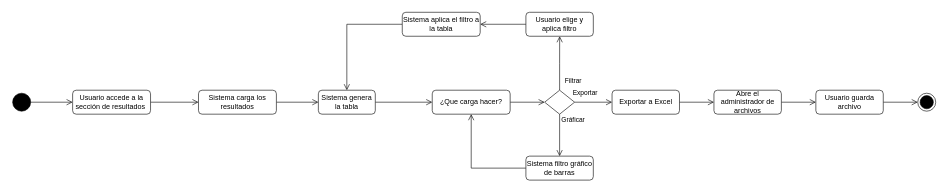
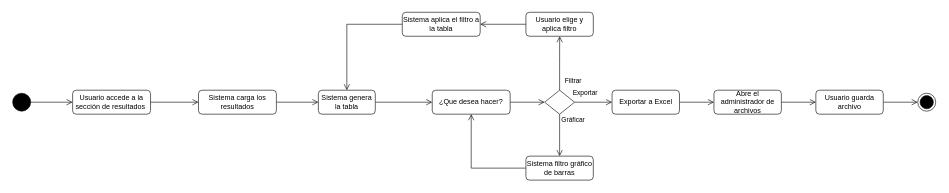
  <mxCell id="0" />
  <mxCell id="1" parent="0" />
  <mxCell id="2" style="edgeStyle=orthogonalEdgeStyle;shape=connector;rounded=0;orthogonalLoop=1;jettySize=auto;html=1;entryX=0;entryY=0.5;entryDx=0;entryDy=0;strokeColor=default;align=center;verticalAlign=middle;fontFamily=Helvetica;fontSize=11;fontColor=default;labelBackgroundColor=default;endArrow=open;endFill=0;endSize=8;" edge="1" parent="1" source="3" target="5"><mxGeometry relative="1" as="geometry" /></mxCell>
  <mxCell id="3" value="" style="ellipse;fillColor=strokeColor;html=1;" vertex="1" parent="1"><mxGeometry x="20" y="155" width="30" height="30" as="geometry" /></mxCell>
  <mxCell id="4" style="edgeStyle=orthogonalEdgeStyle;shape=connector;rounded=0;orthogonalLoop=1;jettySize=auto;html=1;entryX=0;entryY=0.5;entryDx=0;entryDy=0;strokeColor=default;align=center;verticalAlign=middle;fontFamily=Helvetica;fontSize=11;fontColor=default;labelBackgroundColor=default;endArrow=open;endFill=0;endSize=8;" edge="1" parent="1" source="5" target="7"><mxGeometry relative="1" as="geometry" /></mxCell>
  <mxCell id="5" value="Usuario accede a la sección de resultados&amp;nbsp;" style="rounded=1;whiteSpace=wrap;html=1;" vertex="1" parent="1"><mxGeometry x="120" y="150" width="130" height="40" as="geometry" /></mxCell>
  <mxCell id="6" style="edgeStyle=orthogonalEdgeStyle;shape=connector;rounded=0;orthogonalLoop=1;jettySize=auto;html=1;entryX=0;entryY=0.5;entryDx=0;entryDy=0;strokeColor=default;align=center;verticalAlign=middle;fontFamily=Helvetica;fontSize=11;fontColor=default;labelBackgroundColor=default;endArrow=open;endFill=0;endSize=8;" edge="1" parent="1" source="7" target="9"><mxGeometry relative="1" as="geometry" /></mxCell>
  <mxCell id="7" value="Sistema carga los resultados" style="rounded=1;whiteSpace=wrap;html=1;" vertex="1" parent="1"><mxGeometry x="330" y="150" width="130" height="40" as="geometry" /></mxCell>
  <mxCell id="8" style="edgeStyle=orthogonalEdgeStyle;shape=connector;rounded=0;orthogonalLoop=1;jettySize=auto;html=1;entryX=0;entryY=0.5;entryDx=0;entryDy=0;strokeColor=default;align=center;verticalAlign=middle;fontFamily=Helvetica;fontSize=11;fontColor=default;labelBackgroundColor=default;endArrow=open;endFill=0;endSize=8;" edge="1" parent="1" source="9" target="11"><mxGeometry relative="1" as="geometry" /></mxCell>
  <mxCell id="9" value="Sistema genera la tabla" style="rounded=1;whiteSpace=wrap;html=1;" vertex="1" parent="1"><mxGeometry x="530" y="150" width="95" height="40" as="geometry" /></mxCell>
  <mxCell id="10" style="edgeStyle=orthogonalEdgeStyle;rounded=0;orthogonalLoop=1;jettySize=auto;html=1;entryX=0;entryY=0.5;entryDx=0;entryDy=0;endSize=8;endArrow=open;endFill=0;" edge="1" parent="1" source="11" target="15"><mxGeometry relative="1" as="geometry" /></mxCell>
- <mxCell id="11" value="¿Que carga hacer?" style="rounded=1;whiteSpace=wrap;html=1;" vertex="1" parent="1"><mxGeometry x="720" y="150" width="130" height="40" as="geometry" /></mxCell>
+ <mxCell id="11" value="¿Que desea hacer?" style="rounded=1;whiteSpace=wrap;html=1;" vertex="1" parent="1"><mxGeometry x="720" y="150" width="130" height="40" as="geometry" /></mxCell>
  <mxCell id="12" style="edgeStyle=orthogonalEdgeStyle;shape=connector;rounded=0;orthogonalLoop=1;jettySize=auto;html=1;strokeColor=default;align=center;verticalAlign=middle;fontFamily=Helvetica;fontSize=11;fontColor=default;labelBackgroundColor=default;endArrow=open;endFill=0;endSize=8;" edge="1" parent="1" source="15" target="18"><mxGeometry relative="1" as="geometry" /></mxCell>
  <mxCell id="13" style="edgeStyle=orthogonalEdgeStyle;shape=connector;rounded=0;orthogonalLoop=1;jettySize=auto;html=1;entryX=0.5;entryY=0;entryDx=0;entryDy=0;strokeColor=default;align=center;verticalAlign=middle;fontFamily=Helvetica;fontSize=11;fontColor=default;labelBackgroundColor=default;endArrow=open;endFill=0;endSize=8;" edge="1" parent="1" source="15" target="23"><mxGeometry relative="1" as="geometry" /></mxCell>
  <mxCell id="14" style="edgeStyle=orthogonalEdgeStyle;shape=connector;rounded=0;orthogonalLoop=1;jettySize=auto;html=1;strokeColor=default;align=center;verticalAlign=middle;fontFamily=Helvetica;fontSize=11;fontColor=default;labelBackgroundColor=default;endArrow=open;endFill=0;endSize=8;" edge="1" parent="1" source="15" target="26"><mxGeometry relative="1" as="geometry" /></mxCell>
  <mxCell id="15" value="" style="rhombus;whiteSpace=wrap;html=1;" vertex="1" parent="1"><mxGeometry x="907.5" y="150" width="50" height="40" as="geometry" /></mxCell>
  <mxCell id="16" value="" style="ellipse;html=1;shape=endState;fillColor=strokeColor;" vertex="1" parent="1"><mxGeometry x="1530" y="155" width="30" height="30" as="geometry" /></mxCell>
  <mxCell id="17" style="edgeStyle=orthogonalEdgeStyle;shape=connector;rounded=0;orthogonalLoop=1;jettySize=auto;html=1;entryX=1;entryY=0.5;entryDx=0;entryDy=0;strokeColor=default;align=center;verticalAlign=middle;fontFamily=Helvetica;fontSize=11;fontColor=default;labelBackgroundColor=default;endArrow=open;endFill=0;endSize=8;" edge="1" parent="1" source="18" target="20"><mxGeometry relative="1" as="geometry" /></mxCell>
  <mxCell id="18" value="Usuario elige y aplica filtro" style="rounded=1;whiteSpace=wrap;html=1;" vertex="1" parent="1"><mxGeometry x="876.25" y="20" width="112.5" height="40" as="geometry" /></mxCell>
  <mxCell id="19" style="edgeStyle=orthogonalEdgeStyle;shape=connector;rounded=0;orthogonalLoop=1;jettySize=auto;html=1;entryX=0.5;entryY=0;entryDx=0;entryDy=0;strokeColor=default;align=center;verticalAlign=middle;fontFamily=Helvetica;fontSize=11;fontColor=default;labelBackgroundColor=default;endArrow=open;endFill=0;endSize=8;" edge="1" parent="1" source="20" target="9"><mxGeometry relative="1" as="geometry" /></mxCell>
  <mxCell id="20" value="Sistema aplica el filtro a la tabla" style="rounded=1;whiteSpace=wrap;html=1;" vertex="1" parent="1"><mxGeometry x="670" y="20" width="130" height="40" as="geometry" /></mxCell>
  <mxCell id="21" value="Filtrar" style="text;html=1;align=center;verticalAlign=middle;resizable=0;points=[];autosize=1;strokeColor=none;fillColor=none;fontFamily=Helvetica;fontSize=11;fontColor=default;labelBackgroundColor=default;" vertex="1" parent="1"><mxGeometry x="930" y="120" width="50" height="30" as="geometry" /></mxCell>
  <mxCell id="22" style="edgeStyle=orthogonalEdgeStyle;shape=connector;rounded=0;orthogonalLoop=1;jettySize=auto;html=1;entryX=0.5;entryY=1;entryDx=0;entryDy=0;strokeColor=default;align=center;verticalAlign=middle;fontFamily=Helvetica;fontSize=11;fontColor=default;labelBackgroundColor=default;endArrow=open;endFill=0;endSize=8;" edge="1" parent="1" source="23" target="11"><mxGeometry relative="1" as="geometry" /></mxCell>
  <mxCell id="23" value="Sistema filtro gráfico de barras" style="rounded=1;whiteSpace=wrap;html=1;" vertex="1" parent="1"><mxGeometry x="876.25" y="260" width="112.5" height="40" as="geometry" /></mxCell>
  <mxCell id="24" value="Gráficar" style="text;html=1;align=center;verticalAlign=middle;resizable=0;points=[];autosize=1;strokeColor=none;fillColor=none;fontFamily=Helvetica;fontSize=11;fontColor=default;labelBackgroundColor=default;" vertex="1" parent="1"><mxGeometry x="925" y="185" width="60" height="30" as="geometry" /></mxCell>
  <mxCell id="25" style="edgeStyle=orthogonalEdgeStyle;shape=connector;rounded=0;orthogonalLoop=1;jettySize=auto;html=1;strokeColor=default;align=center;verticalAlign=middle;fontFamily=Helvetica;fontSize=11;fontColor=default;labelBackgroundColor=default;endArrow=open;endFill=0;endSize=8;" edge="1" parent="1" source="26" target="28"><mxGeometry relative="1" as="geometry" /></mxCell>
  <mxCell id="26" value="Exportar a Excel" style="rounded=1;whiteSpace=wrap;html=1;" vertex="1" parent="1"><mxGeometry x="1020" y="150" width="112.5" height="40" as="geometry" /></mxCell>
  <mxCell id="27" style="edgeStyle=orthogonalEdgeStyle;shape=connector;rounded=0;orthogonalLoop=1;jettySize=auto;html=1;entryX=0;entryY=0.5;entryDx=0;entryDy=0;strokeColor=default;align=center;verticalAlign=middle;fontFamily=Helvetica;fontSize=11;fontColor=default;labelBackgroundColor=default;endArrow=open;endFill=0;endSize=8;" edge="1" parent="1" source="28" target="30"><mxGeometry relative="1" as="geometry" /></mxCell>
  <mxCell id="28" value="Abre el administrador de archivos" style="rounded=1;whiteSpace=wrap;html=1;" vertex="1" parent="1"><mxGeometry x="1190" y="150" width="112.5" height="40" as="geometry" /></mxCell>
  <mxCell id="29" style="edgeStyle=orthogonalEdgeStyle;shape=connector;rounded=0;orthogonalLoop=1;jettySize=auto;html=1;entryX=0;entryY=0.5;entryDx=0;entryDy=0;strokeColor=default;align=center;verticalAlign=middle;fontFamily=Helvetica;fontSize=11;fontColor=default;labelBackgroundColor=default;endArrow=open;endFill=0;endSize=8;" edge="1" parent="1" source="30" target="16"><mxGeometry relative="1" as="geometry" /></mxCell>
  <mxCell id="30" value="Usuario guarda archivo" style="rounded=1;whiteSpace=wrap;html=1;" vertex="1" parent="1"><mxGeometry x="1360" y="150" width="112.5" height="40" as="geometry" /></mxCell>
  <mxCell id="31" value="Exportar" style="text;html=1;align=center;verticalAlign=middle;resizable=0;points=[];autosize=1;strokeColor=none;fillColor=none;fontFamily=Helvetica;fontSize=11;fontColor=default;labelBackgroundColor=default;" vertex="1" parent="1"><mxGeometry x="940" y="140" width="70" height="30" as="geometry" /></mxCell>
